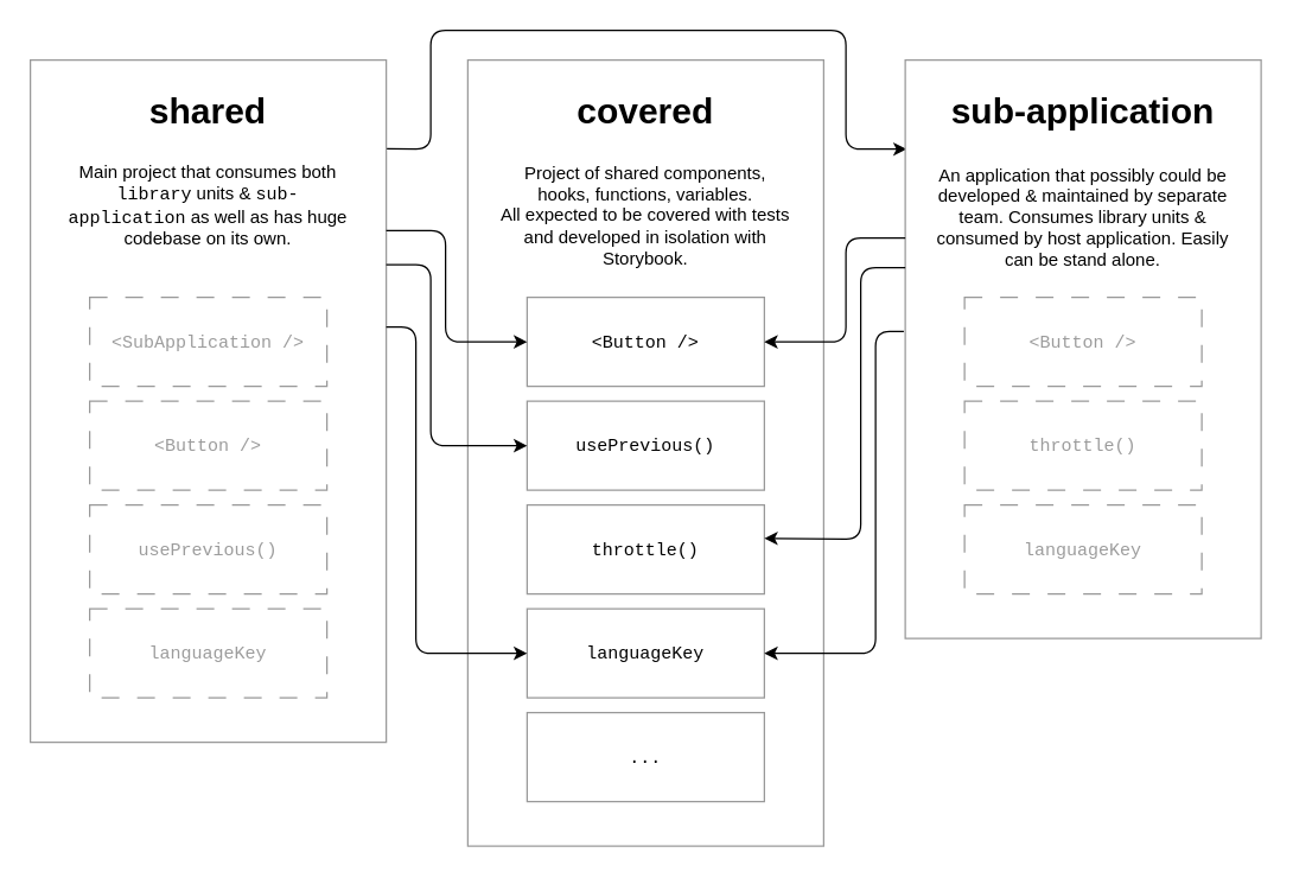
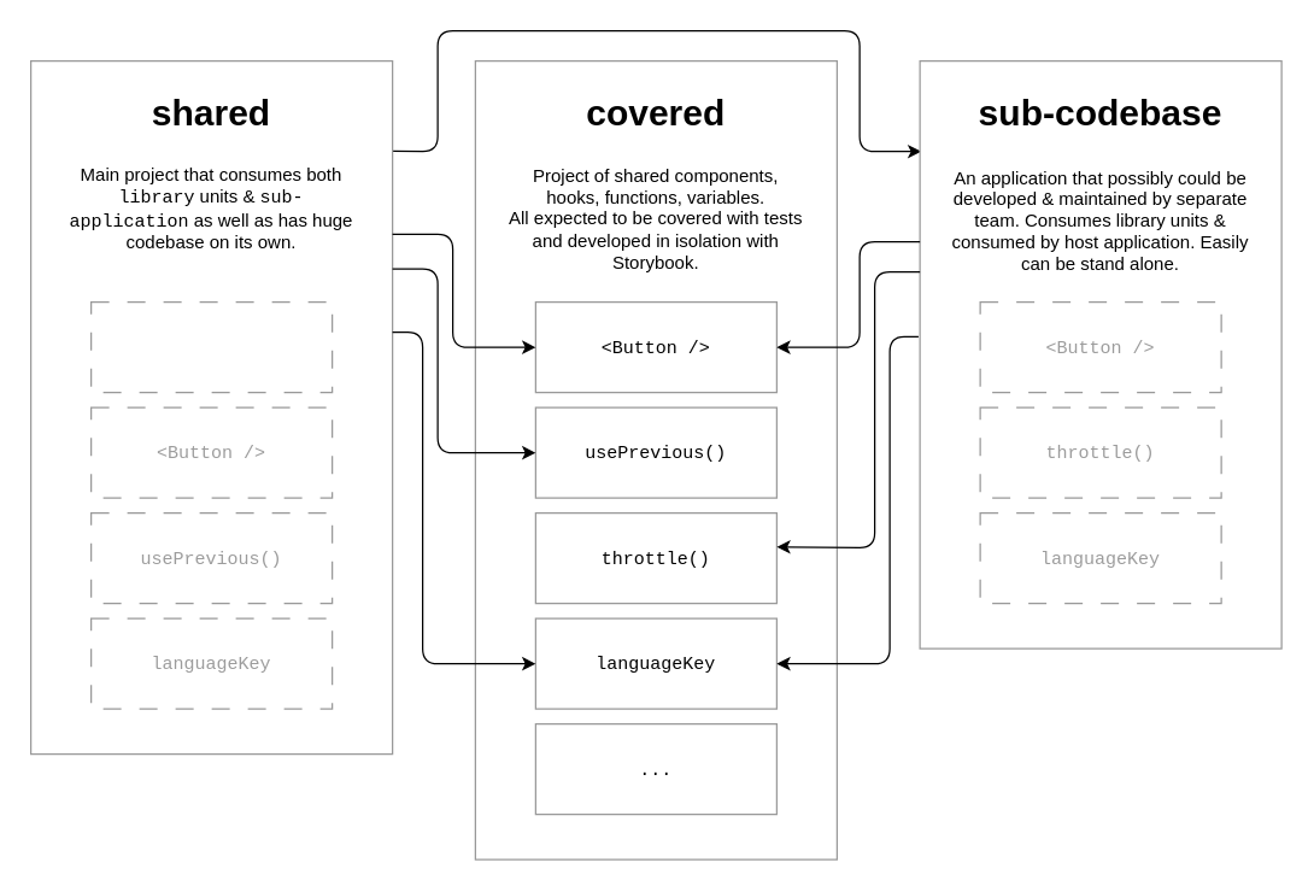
  <mxCell id="0" />
  <mxCell id="1" parent="0" />
  <mxCell id="2" style="edgeStyle=none;html=1;exitX=1;exitY=0.13;exitDx=0;exitDy=0;entryX=0.004;entryY=0.154;entryDx=0;entryDy=0;fontFamily=Courier New;exitPerimeter=0;entryPerimeter=0;" parent="1" source="3" target="5" edge="1"><mxGeometry relative="1" as="geometry"><Array as="points"><mxPoint x="290" y="100" /><mxPoint x="290" y="20" /><mxPoint x="570" y="20" /><mxPoint x="570" y="100" /></Array></mxGeometry></mxCell>
  <mxCell id="3" value="" style="whiteSpace=wrap;html=1;strokeColor=#999999;" parent="1" vertex="1"><mxGeometry x="20" y="40" width="240" height="460" as="geometry" /></mxCell>
  <mxCell id="4" value="&lt;h1&gt;shared&lt;/h1&gt;" style="text;strokeColor=none;align=center;fillColor=none;html=1;verticalAlign=middle;whiteSpace=wrap;rounded=0;" parent="1" vertex="1"><mxGeometry x="110" y="60" width="60" height="30" as="geometry" /></mxCell>
  <mxCell id="5" value="" style="whiteSpace=wrap;html=1;strokeColor=#999999;" parent="1" vertex="1"><mxGeometry x="610" y="40" width="240" height="390" as="geometry" /></mxCell>
- <mxCell id="6" value="&lt;h1&gt;sub-application&lt;/h1&gt;" style="text;strokeColor=none;align=center;fillColor=none;html=1;verticalAlign=middle;whiteSpace=wrap;rounded=0;" parent="1" vertex="1"><mxGeometry x="640" y="60" width="180" height="30" as="geometry" /></mxCell>
+ <mxCell id="6" value="&lt;h1&gt;sub-codebase&lt;/h1&gt;" style="text;strokeColor=none;align=center;fillColor=none;html=1;verticalAlign=middle;whiteSpace=wrap;rounded=0;" parent="1" vertex="1"><mxGeometry x="640" y="60" width="180" height="30" as="geometry" /></mxCell>
  <mxCell id="7" value="" style="whiteSpace=wrap;html=1;strokeColor=#999999;" parent="1" vertex="1"><mxGeometry x="315" y="40" width="240" height="530" as="geometry" /></mxCell>
  <mxCell id="8" value="&lt;h1&gt;covered&lt;/h1&gt;" style="text;strokeColor=none;align=center;fillColor=none;html=1;verticalAlign=middle;whiteSpace=wrap;rounded=0;" parent="1" vertex="1"><mxGeometry x="380" y="60" width="110" height="30" as="geometry" /></mxCell>
  <mxCell id="9" value="Project of shared components, hooks, functions, variables.&lt;br&gt;All expected to be covered with tests and developed in isolation with Storybook." style="text;strokeColor=none;align=center;fillColor=none;html=1;verticalAlign=middle;whiteSpace=wrap;rounded=0;" parent="1" vertex="1"><mxGeometry x="335" y="100" width="200" height="90" as="geometry" /></mxCell>
  <mxCell id="10" value="" style="whiteSpace=wrap;html=1;strokeColor=#999999;strokeWidth=1;" parent="1" vertex="1"><mxGeometry x="355" y="200" width="160" height="60" as="geometry" /></mxCell>
  <mxCell id="11" value="&lt;font face=&quot;Courier New&quot;&gt;&amp;lt;Button /&amp;gt;&lt;/font&gt;" style="text;strokeColor=none;align=center;fillColor=none;html=1;verticalAlign=middle;whiteSpace=wrap;rounded=0;strokeWidth=1;" parent="1" vertex="1"><mxGeometry x="355" y="215" width="160" height="30" as="geometry" /></mxCell>
  <mxCell id="12" value="" style="whiteSpace=wrap;html=1;strokeColor=#999999;strokeWidth=1;" parent="1" vertex="1"><mxGeometry x="355" y="270" width="160" height="60" as="geometry" /></mxCell>
  <mxCell id="13" value="&lt;font face=&quot;Courier New&quot;&gt;usePrevious()&lt;/font&gt;" style="text;strokeColor=none;align=center;fillColor=none;html=1;verticalAlign=middle;whiteSpace=wrap;rounded=0;strokeWidth=1;" parent="1" vertex="1"><mxGeometry x="355" y="285" width="160" height="30" as="geometry" /></mxCell>
  <mxCell id="14" value="" style="whiteSpace=wrap;html=1;strokeColor=#999999;strokeWidth=1;" parent="1" vertex="1"><mxGeometry x="355" y="340" width="160" height="60" as="geometry" /></mxCell>
  <mxCell id="15" value="&lt;font face=&quot;Courier New&quot;&gt;throttle()&lt;/font&gt;" style="text;strokeColor=none;align=center;fillColor=none;html=1;verticalAlign=middle;whiteSpace=wrap;rounded=0;strokeWidth=1;" parent="1" vertex="1"><mxGeometry x="355" y="355" width="160" height="30" as="geometry" /></mxCell>
  <mxCell id="16" value="" style="whiteSpace=wrap;html=1;strokeColor=#999999;strokeWidth=1;" parent="1" vertex="1"><mxGeometry x="355" y="410" width="160" height="60" as="geometry" /></mxCell>
  <mxCell id="17" value="&lt;font face=&quot;Courier New&quot;&gt;languageKey&lt;/font&gt;" style="text;strokeColor=none;align=center;fillColor=none;html=1;verticalAlign=middle;whiteSpace=wrap;rounded=0;strokeWidth=1;" parent="1" vertex="1"><mxGeometry x="355" y="425" width="160" height="30" as="geometry" /></mxCell>
  <mxCell id="18" value="" style="whiteSpace=wrap;html=1;strokeColor=#999999;strokeWidth=1;" parent="1" vertex="1"><mxGeometry x="355" y="480" width="160" height="60" as="geometry" /></mxCell>
  <mxCell id="19" value="&lt;font face=&quot;Courier New&quot;&gt;...&lt;/font&gt;" style="text;strokeColor=none;align=center;fillColor=none;html=1;verticalAlign=middle;whiteSpace=wrap;rounded=0;strokeWidth=1;" parent="1" vertex="1"><mxGeometry x="355" y="495" width="160" height="30" as="geometry" /></mxCell>
  <mxCell id="20" style="edgeStyle=none;html=1;entryX=0;entryY=0.5;entryDx=0;entryDy=0;fontFamily=Courier New;exitX=1;exitY=0.25;exitDx=0;exitDy=0;" parent="1" source="3" target="11" edge="1"><mxGeometry relative="1" as="geometry"><Array as="points"><mxPoint x="300" y="155" /><mxPoint x="300" y="230" /></Array></mxGeometry></mxCell>
  <mxCell id="21" style="edgeStyle=none;html=1;entryX=0;entryY=0.5;entryDx=0;entryDy=0;fontFamily=Courier New;" parent="1" target="13" edge="1"><mxGeometry relative="1" as="geometry"><mxPoint x="260" y="178" as="sourcePoint" /><Array as="points"><mxPoint x="290" y="178" /><mxPoint x="290" y="300" /></Array></mxGeometry></mxCell>
  <mxCell id="22" style="edgeStyle=none;html=1;entryX=0;entryY=0.5;entryDx=0;entryDy=0;fontFamily=Courier New;" parent="1" target="17" edge="1"><mxGeometry relative="1" as="geometry"><mxPoint x="260" y="220" as="sourcePoint" /><Array as="points"><mxPoint x="280" y="220" /><mxPoint x="280" y="440" /></Array></mxGeometry></mxCell>
  <mxCell id="23" value="Main project that consumes both &lt;font face=&quot;Courier New&quot;&gt;library&lt;/font&gt; units &amp;amp; &lt;font face=&quot;Courier New&quot;&gt;sub-application&lt;/font&gt; as well as has huge codebase on its own." style="text;strokeColor=none;align=center;fillColor=none;html=1;verticalAlign=middle;whiteSpace=wrap;rounded=0;" parent="1" vertex="1"><mxGeometry x="40" y="106" width="200" height="64" as="geometry" /></mxCell>
  <mxCell id="24" value="An application that possibly could be developed &amp;amp; maintained by separate team. Consumes library units &amp;amp; consumed by host application. Easily can be stand alone." style="text;strokeColor=none;align=center;fillColor=none;html=1;verticalAlign=middle;whiteSpace=wrap;rounded=0;" parent="1" vertex="1"><mxGeometry x="630" y="101" width="200" height="90" as="geometry" /></mxCell>
  <mxCell id="25" value="" style="whiteSpace=wrap;html=1;strokeColor=#999999;strokeWidth=1;dashed=1;dashPattern=12 12;" parent="1" vertex="1"><mxGeometry x="60" y="200" width="160" height="60" as="geometry" /></mxCell>
- <mxCell id="26" value="&lt;font face=&quot;Courier New&quot; color=&quot;#9c9c9c&quot;&gt;&amp;lt;SubApplication /&amp;gt;&lt;/font&gt;" style="text;strokeColor=none;align=center;fillColor=none;html=1;verticalAlign=middle;whiteSpace=wrap;rounded=0;strokeWidth=1;" parent="1" vertex="1"><mxGeometry x="60" y="215" width="160" height="30" as="geometry" /></mxCell>
  <mxCell id="27" value="" style="whiteSpace=wrap;html=1;strokeColor=#999999;strokeWidth=1;dashed=1;dashPattern=12 12;" parent="1" vertex="1"><mxGeometry x="60" y="270" width="160" height="60" as="geometry" /></mxCell>
  <mxCell id="28" value="&lt;font color=&quot;#9c9c9c&quot; face=&quot;Courier New&quot;&gt;&amp;lt;Button /&amp;gt;&lt;/font&gt;" style="text;strokeColor=none;align=center;fillColor=none;html=1;verticalAlign=middle;whiteSpace=wrap;rounded=0;strokeWidth=1;" parent="1" vertex="1"><mxGeometry x="60" y="285" width="160" height="30" as="geometry" /></mxCell>
  <mxCell id="29" value="" style="whiteSpace=wrap;html=1;strokeColor=#999999;strokeWidth=1;dashed=1;dashPattern=12 12;" parent="1" vertex="1"><mxGeometry x="60" y="340" width="160" height="60" as="geometry" /></mxCell>
  <mxCell id="30" value="&lt;font face=&quot;Courier New&quot; color=&quot;#9c9c9c&quot;&gt;usePrevious()&lt;/font&gt;" style="text;strokeColor=none;align=center;fillColor=none;html=1;verticalAlign=middle;whiteSpace=wrap;rounded=0;strokeWidth=1;" parent="1" vertex="1"><mxGeometry x="60" y="360" width="160" height="20" as="geometry" /></mxCell>
  <mxCell id="31" value="" style="whiteSpace=wrap;html=1;strokeColor=#999999;strokeWidth=1;dashed=1;dashPattern=12 12;" parent="1" vertex="1"><mxGeometry x="60" y="410" width="160" height="60" as="geometry" /></mxCell>
  <mxCell id="32" value="&lt;font face=&quot;Courier New&quot; color=&quot;#9c9c9c&quot;&gt;languageKey&lt;/font&gt;" style="text;strokeColor=none;align=center;fillColor=none;html=1;verticalAlign=middle;whiteSpace=wrap;rounded=0;strokeWidth=1;" parent="1" vertex="1"><mxGeometry x="60" y="425" width="160" height="30" as="geometry" /></mxCell>
  <mxCell id="33" value="" style="edgeStyle=none;html=1;fontFamily=Courier New;fontColor=#9C9C9C;entryX=1;entryY=0.5;entryDx=0;entryDy=0;" parent="1" target="11" edge="1"><mxGeometry relative="1" as="geometry"><mxPoint x="610" y="160" as="sourcePoint" /><mxPoint x="520" y="230" as="targetPoint" /><Array as="points"><mxPoint x="570" y="160" /><mxPoint x="570" y="230" /></Array></mxGeometry></mxCell>
  <mxCell id="34" value="" style="whiteSpace=wrap;html=1;strokeColor=#999999;strokeWidth=1;dashed=1;dashPattern=12 12;" parent="1" vertex="1"><mxGeometry x="650" y="200" width="160" height="60" as="geometry" /></mxCell>
  <mxCell id="35" value="&lt;span style=&quot;color: rgb(156, 156, 156); font-family: &amp;quot;Courier New&amp;quot;;&quot;&gt;&amp;lt;Button /&amp;gt;&lt;/span&gt;" style="text;strokeColor=none;align=center;fillColor=none;html=1;verticalAlign=middle;whiteSpace=wrap;rounded=0;strokeWidth=1;" parent="1" vertex="1"><mxGeometry x="650" y="215" width="160" height="30" as="geometry" /></mxCell>
  <mxCell id="36" value="" style="whiteSpace=wrap;html=1;strokeColor=#999999;strokeWidth=1;dashed=1;dashPattern=12 12;" parent="1" vertex="1"><mxGeometry x="650" y="270" width="160" height="60" as="geometry" /></mxCell>
  <mxCell id="37" value="&lt;font color=&quot;#9c9c9c&quot; face=&quot;Courier New&quot;&gt;throttle()&lt;/font&gt;" style="text;strokeColor=none;align=center;fillColor=none;html=1;verticalAlign=middle;whiteSpace=wrap;rounded=0;strokeWidth=1;" parent="1" vertex="1"><mxGeometry x="650" y="285" width="160" height="30" as="geometry" /></mxCell>
  <mxCell id="38" value="" style="whiteSpace=wrap;html=1;strokeColor=#999999;strokeWidth=1;dashed=1;dashPattern=12 12;" parent="1" vertex="1"><mxGeometry x="650" y="340" width="160" height="60" as="geometry" /></mxCell>
  <mxCell id="39" value="&lt;font face=&quot;Courier New&quot; color=&quot;#9c9c9c&quot;&gt;languageKey&lt;/font&gt;" style="text;strokeColor=none;align=center;fillColor=none;html=1;verticalAlign=middle;whiteSpace=wrap;rounded=0;strokeWidth=1;" parent="1" vertex="1"><mxGeometry x="650" y="360" width="160" height="20" as="geometry" /></mxCell>
  <mxCell id="40" value="" style="edgeStyle=none;html=1;fontFamily=Courier New;fontColor=#9C9C9C;entryX=1;entryY=0.25;entryDx=0;entryDy=0;" parent="1" target="15" edge="1"><mxGeometry relative="1" as="geometry"><mxPoint x="610" y="180" as="sourcePoint" /><mxPoint x="515" y="300" as="targetPoint" /><Array as="points"><mxPoint x="580" y="180" /><mxPoint x="580" y="363" /></Array></mxGeometry></mxCell>
  <mxCell id="41" value="" style="edgeStyle=none;html=1;fontFamily=Courier New;fontColor=#9C9C9C;entryX=1;entryY=0.5;entryDx=0;entryDy=0;exitX=-0.004;exitY=0.469;exitDx=0;exitDy=0;exitPerimeter=0;" parent="1" source="5" target="17" edge="1"><mxGeometry relative="1" as="geometry"><Array as="points"><mxPoint x="590" y="223" /><mxPoint x="590" y="440" /></Array></mxGeometry></mxCell>
